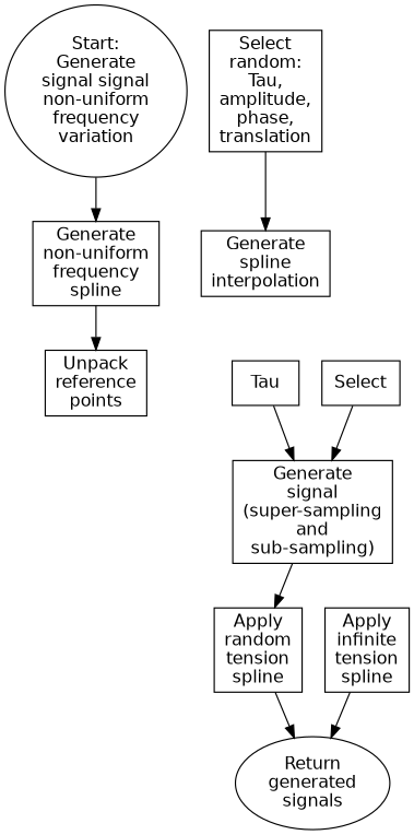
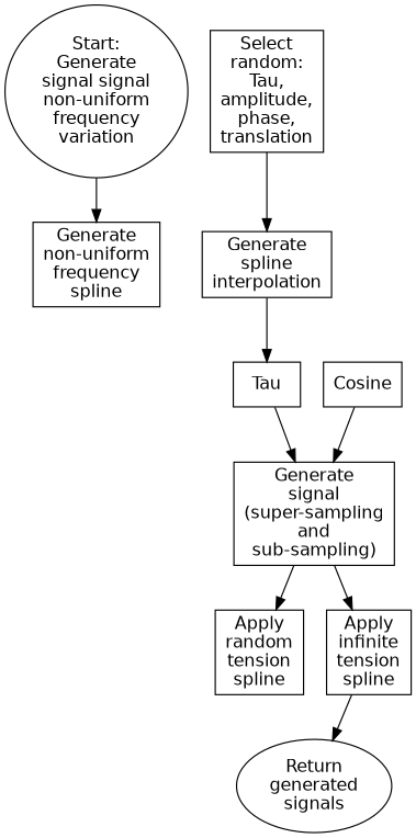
  digraph {
    rankdir=TB
    node [fontname=Helvetica fontsize=14 shape=box]
    n1 [label="Start:\nGenerate\nsignal signal\nnon-uniform\nfrequency\nvariation" shape=ellipse]
    n2 [label="Generate\nnon-uniform\nfrequency\nspline"]
-   n3 [label="Unpack\nreference\npoints"]
    n4 [label="Select\nrandom:\nTau,\namplitude,\nphase,\ntranslation"]
    n5 [label="Generate\nspline\ninterpolation"]
    n6 [label=Tau]
    n7 [label="Generate\nsignal\n(super-sampling\nand\nsub-sampling)"]
-   n8 [label=Select]
+   n8 [label=Cosine]
    n9 [label="Apply\nrandom\ntension\nspline"]
    n10 [label="Apply\ninfinite\ntension\nspline"]
    n11 [label="Return\ngenerated\nsignals" shape=ellipse]
    n1 -> n2
-   n2 -> n3
    n4 -> n5
+   n5 -> n6
    n6 -> n7
    n7 -> n9
+   n7 -> n10
    n8 -> n7
-   n9 -> n11
    n10 -> n11
  }
